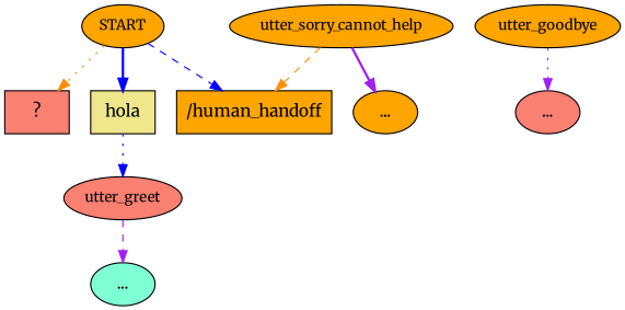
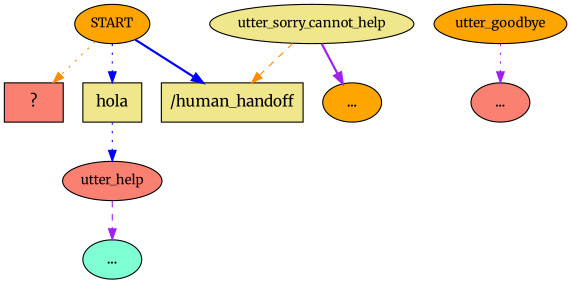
  digraph {
    fontname=Merriweather
    node [fillcolor=orange fontname=Merriweather style=filled]
    edge [color=blue fontname=Merriweather style=dotted]
    n1 [fontsize=12 label=START]
    n2 [fillcolor=salmon label="  ?  " shape=rect]
    n3 [fillcolor=khaki label=hola shape=rect]
-   n4 [label="\/human_handoff" shape=rect]
-   n5 [fillcolor=salmon fontsize=12 label=utter_greet]
+   n4 [fillcolor=khaki label="\/human_handoff" shape=rect]
+   n5 [fillcolor=salmon fontsize=12 label=utter_help]
    n6 [fillcolor=aquamarine label="..."]
-   n7 [fontsize=12 label=utter_sorry_cannot_help]
+   n7 [fillcolor=khaki fontsize=12 label=utter_sorry_cannot_help]
    n8 [label="..."]
    n9 [fontsize=12 label=utter_goodbye]
    n10 [fillcolor=salmon label="..."]
    n1 -> n2 [color=darkorange]
-   n1 -> n3 [style=bold]
-   n1 -> n4 [style=dashed]
+   n1 -> n3
+   n1 -> n4 [style=bold]
    n3 -> n5
    n5 -> n6 [color=purple style=dashed]
    n7 -> n4 [color=darkorange style=dashed]
    n7 -> n8 [color=purple style=bold]
    n9 -> n10 [color=purple]
  }
